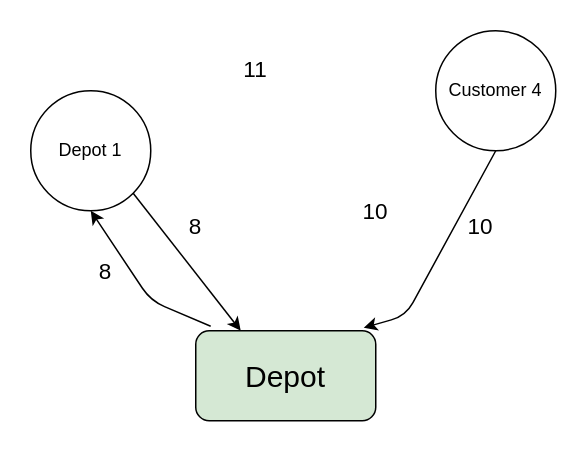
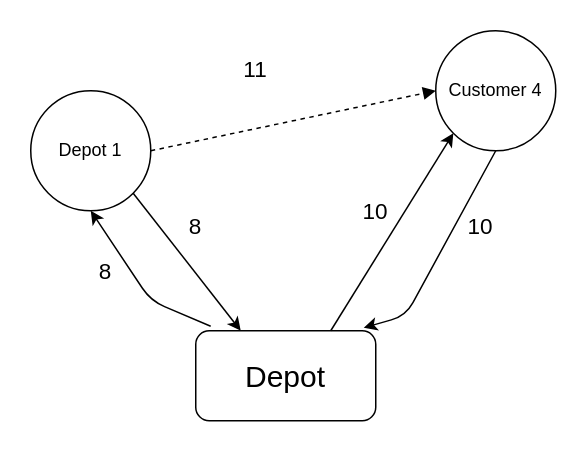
  <mxCell id="0" />
  <mxCell id="1" parent="0" />
- <mxCell id="2" value="&lt;font style=&quot;font-size: 20px&quot;&gt;Depot&lt;/font&gt;" style="rounded=1;whiteSpace=wrap;html=1;fillColor=#d5e8d4;" parent="1" vertex="1"><mxGeometry x="130" y="220" width="120" height="60" as="geometry" /></mxCell>
+ <mxCell id="2" value="&lt;font style=&quot;font-size: 20px&quot;&gt;Depot&lt;/font&gt;" style="rounded=1;whiteSpace=wrap;html=1;" parent="1" vertex="1"><mxGeometry x="130" y="220" width="120" height="60" as="geometry" /></mxCell>
  <mxCell id="3" value="Customer 4&lt;br&gt;" style="ellipse;whiteSpace=wrap;html=1;aspect=fixed;" parent="1" vertex="1"><mxGeometry x="290" y="20" width="80" height="80" as="geometry" /></mxCell>
  <mxCell id="4" value="Depot 1&lt;br&gt;" style="ellipse;whiteSpace=wrap;html=1;aspect=fixed;" parent="1" vertex="1"><mxGeometry x="20" y="60" width="80" height="80" as="geometry" /></mxCell>
  <mxCell id="5" value="" style="endArrow=classic;html=1;entryX=0.5;entryY=1;entryDx=0;entryDy=0;exitX=0.083;exitY=-0.05;exitDx=0;exitDy=0;exitPerimeter=0;" parent="1" source="2" target="4" edge="1"><mxGeometry width="50" height="50" relative="1" as="geometry"><mxPoint x="130" y="210" as="sourcePoint" /><mxPoint x="220" y="170" as="targetPoint" /><Array as="points"><mxPoint x="100" y="200" /></Array></mxGeometry></mxCell>
  <mxCell id="6" value="" style="endArrow=classic;html=1;entryX=0.25;entryY=0;entryDx=0;entryDy=0;exitX=1;exitY=1;exitDx=0;exitDy=0;" parent="1" target="2" edge="1" source="4"><mxGeometry width="50" height="50" relative="1" as="geometry"><mxPoint x="230" y="20" as="sourcePoint" /><mxPoint x="280" y="-30" as="targetPoint" /><Array as="points" /></mxGeometry></mxCell>
  <mxCell id="7" value="" style="endArrow=classic;html=1;exitX=0.5;exitY=1;exitDx=0;exitDy=0;" parent="1" edge="1" source="3"><mxGeometry width="50" height="50" relative="1" as="geometry"><mxPoint x="330" y="150" as="sourcePoint" /><mxPoint x="242" y="218" as="targetPoint" /><Array as="points"><mxPoint x="270" y="210" /></Array></mxGeometry></mxCell>
+ <mxCell id="8" value="" style="endArrow=classic;html=1;entryX=0;entryY=1;entryDx=0;entryDy=0;exitX=0.75;exitY=0;exitDx=0;exitDy=0;" edge="1" parent="1" source="2" target="3"><mxGeometry width="50" height="50" relative="1" as="geometry"><mxPoint x="510" y="160" as="sourcePoint" /><mxPoint x="381.96" y="278.02" as="targetPoint" /><Array as="points" /></mxGeometry></mxCell>
  <mxCell id="9" value="&lt;font style=&quot;font-size: 15px&quot;&gt;8&lt;/font&gt;" style="text;html=1;strokeColor=none;fillColor=none;align=center;verticalAlign=middle;whiteSpace=wrap;rounded=0;" vertex="1" parent="1"><mxGeometry x="50" y="170" width="40" height="20" as="geometry" /></mxCell>
  <mxCell id="10" value="&lt;font style=&quot;font-size: 15px&quot;&gt;8&lt;/font&gt;" style="text;html=1;strokeColor=none;fillColor=none;align=center;verticalAlign=middle;whiteSpace=wrap;rounded=0;" vertex="1" parent="1"><mxGeometry x="110" y="140" width="40" height="20" as="geometry" /></mxCell>
  <mxCell id="11" value="&lt;font style=&quot;font-size: 15px&quot;&gt;10&lt;/font&gt;" style="text;html=1;strokeColor=none;fillColor=none;align=center;verticalAlign=middle;whiteSpace=wrap;rounded=0;" vertex="1" parent="1"><mxGeometry x="230" y="130" width="40" height="20" as="geometry" /></mxCell>
  <mxCell id="12" value="&lt;font style=&quot;font-size: 15px&quot;&gt;10&lt;/font&gt;" style="text;html=1;strokeColor=none;fillColor=none;align=center;verticalAlign=middle;whiteSpace=wrap;rounded=0;" vertex="1" parent="1"><mxGeometry x="300" y="140" width="40" height="20" as="geometry" /></mxCell>
+ <mxCell id="13" value="" style="endArrow=block;dashed=1;html=1;entryX=0;entryY=0.5;entryDx=0;entryDy=0;exitX=1;exitY=0.5;exitDx=0;exitDy=0;startArrow=none;startFill=0;endFill=1;" edge="1" parent="1" source="4" target="3"><mxGeometry width="50" height="50" relative="1" as="geometry"><mxPoint x="20" y="350" as="sourcePoint" /><mxPoint x="70" y="300" as="targetPoint" /></mxGeometry></mxCell>
  <mxCell id="14" value="&lt;font style=&quot;font-size: 15px&quot;&gt;11&lt;/font&gt;" style="text;html=1;strokeColor=none;fillColor=none;align=center;verticalAlign=middle;whiteSpace=wrap;rounded=0;" vertex="1" parent="1"><mxGeometry x="150" y="35" width="40" height="20" as="geometry" /></mxCell>
